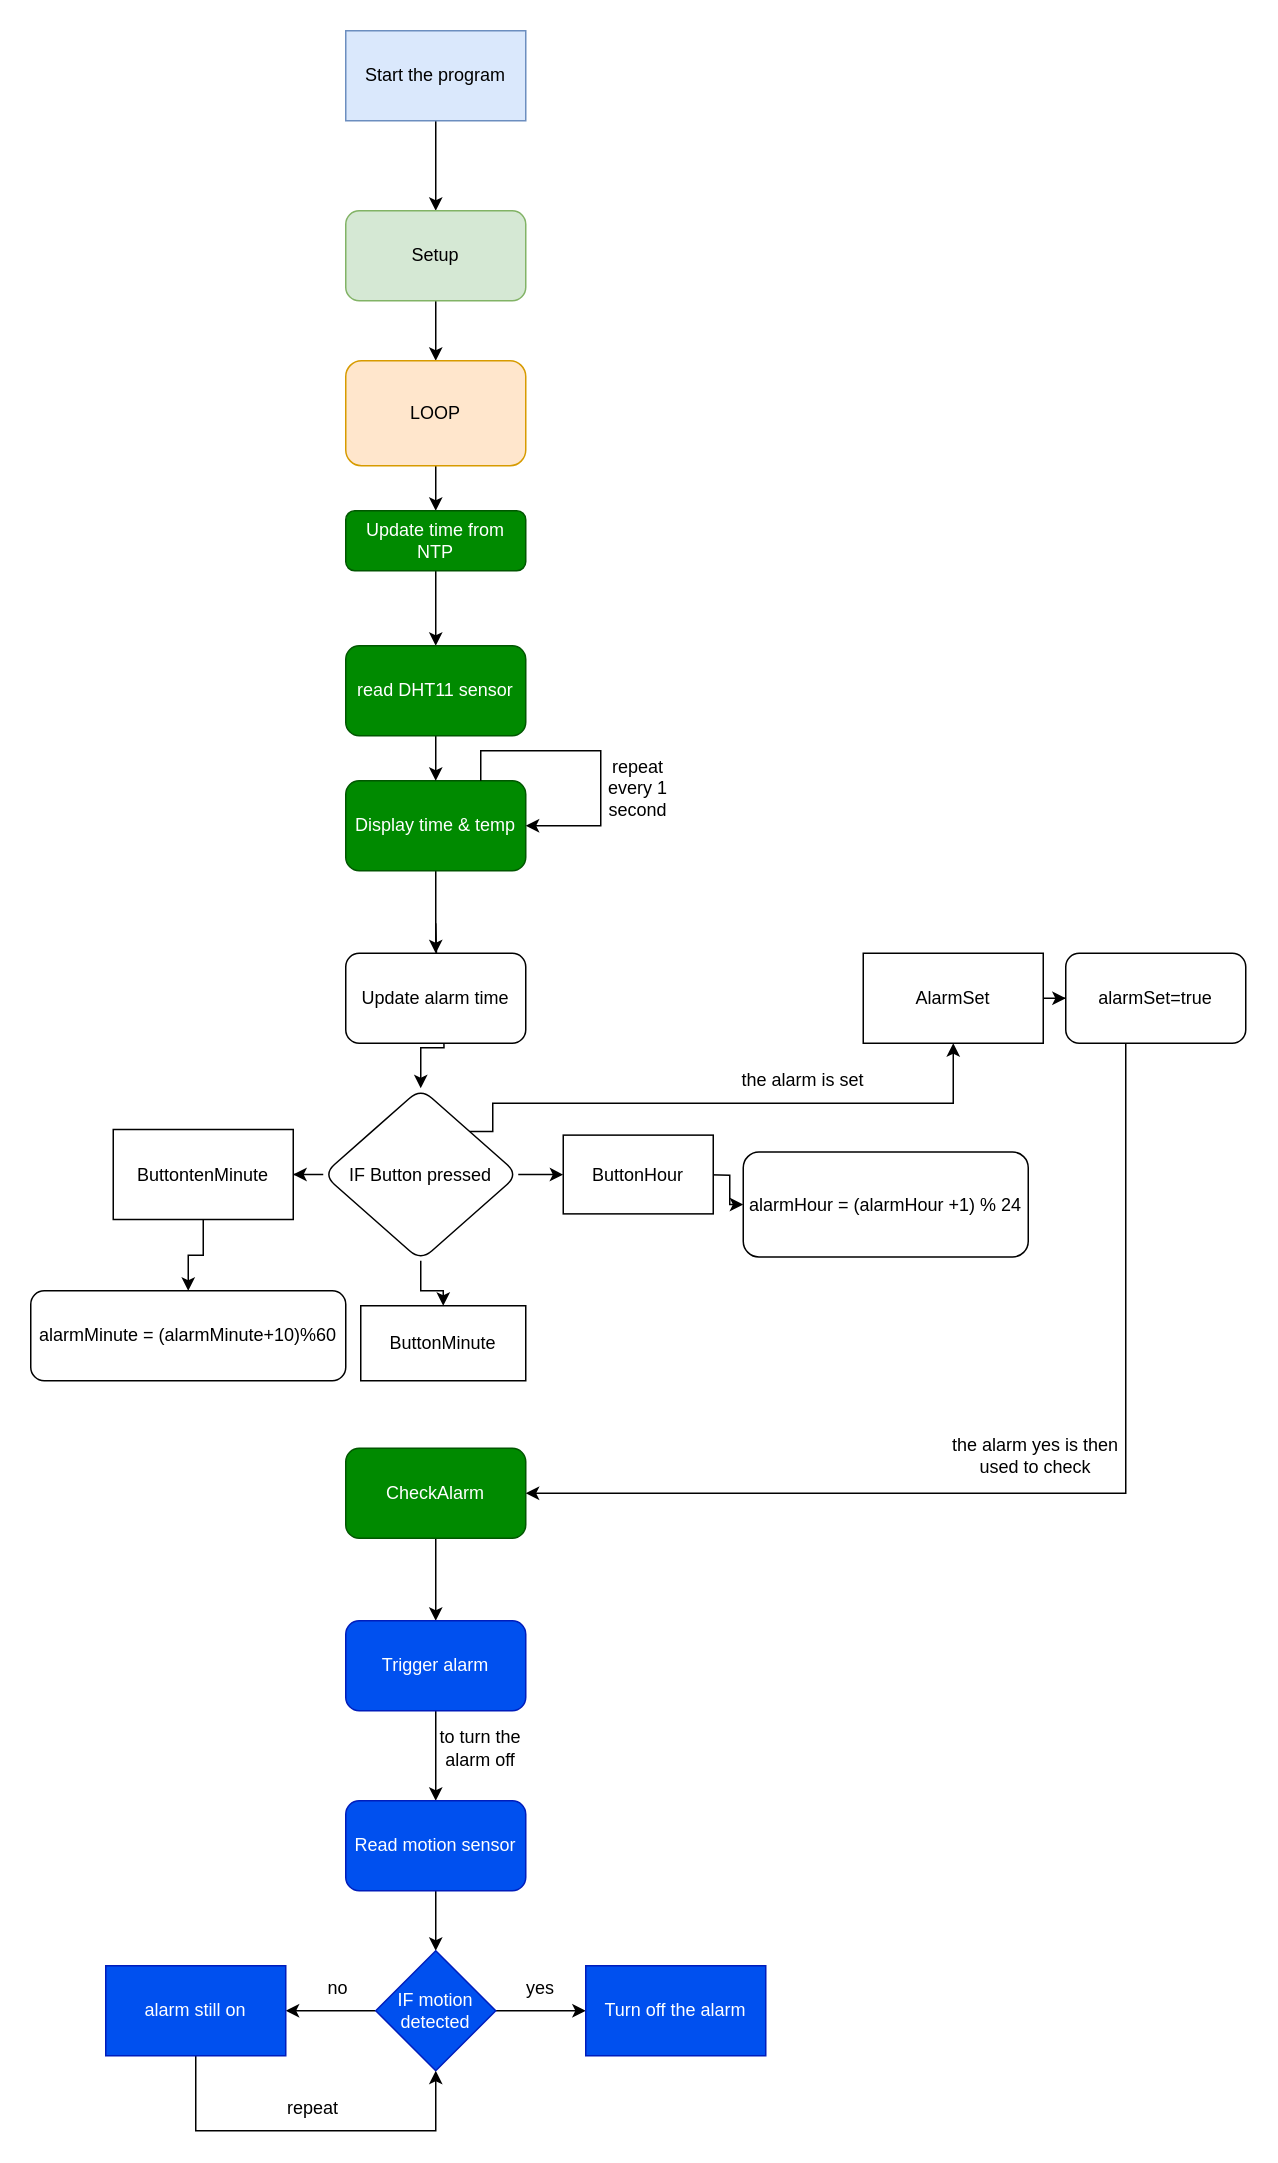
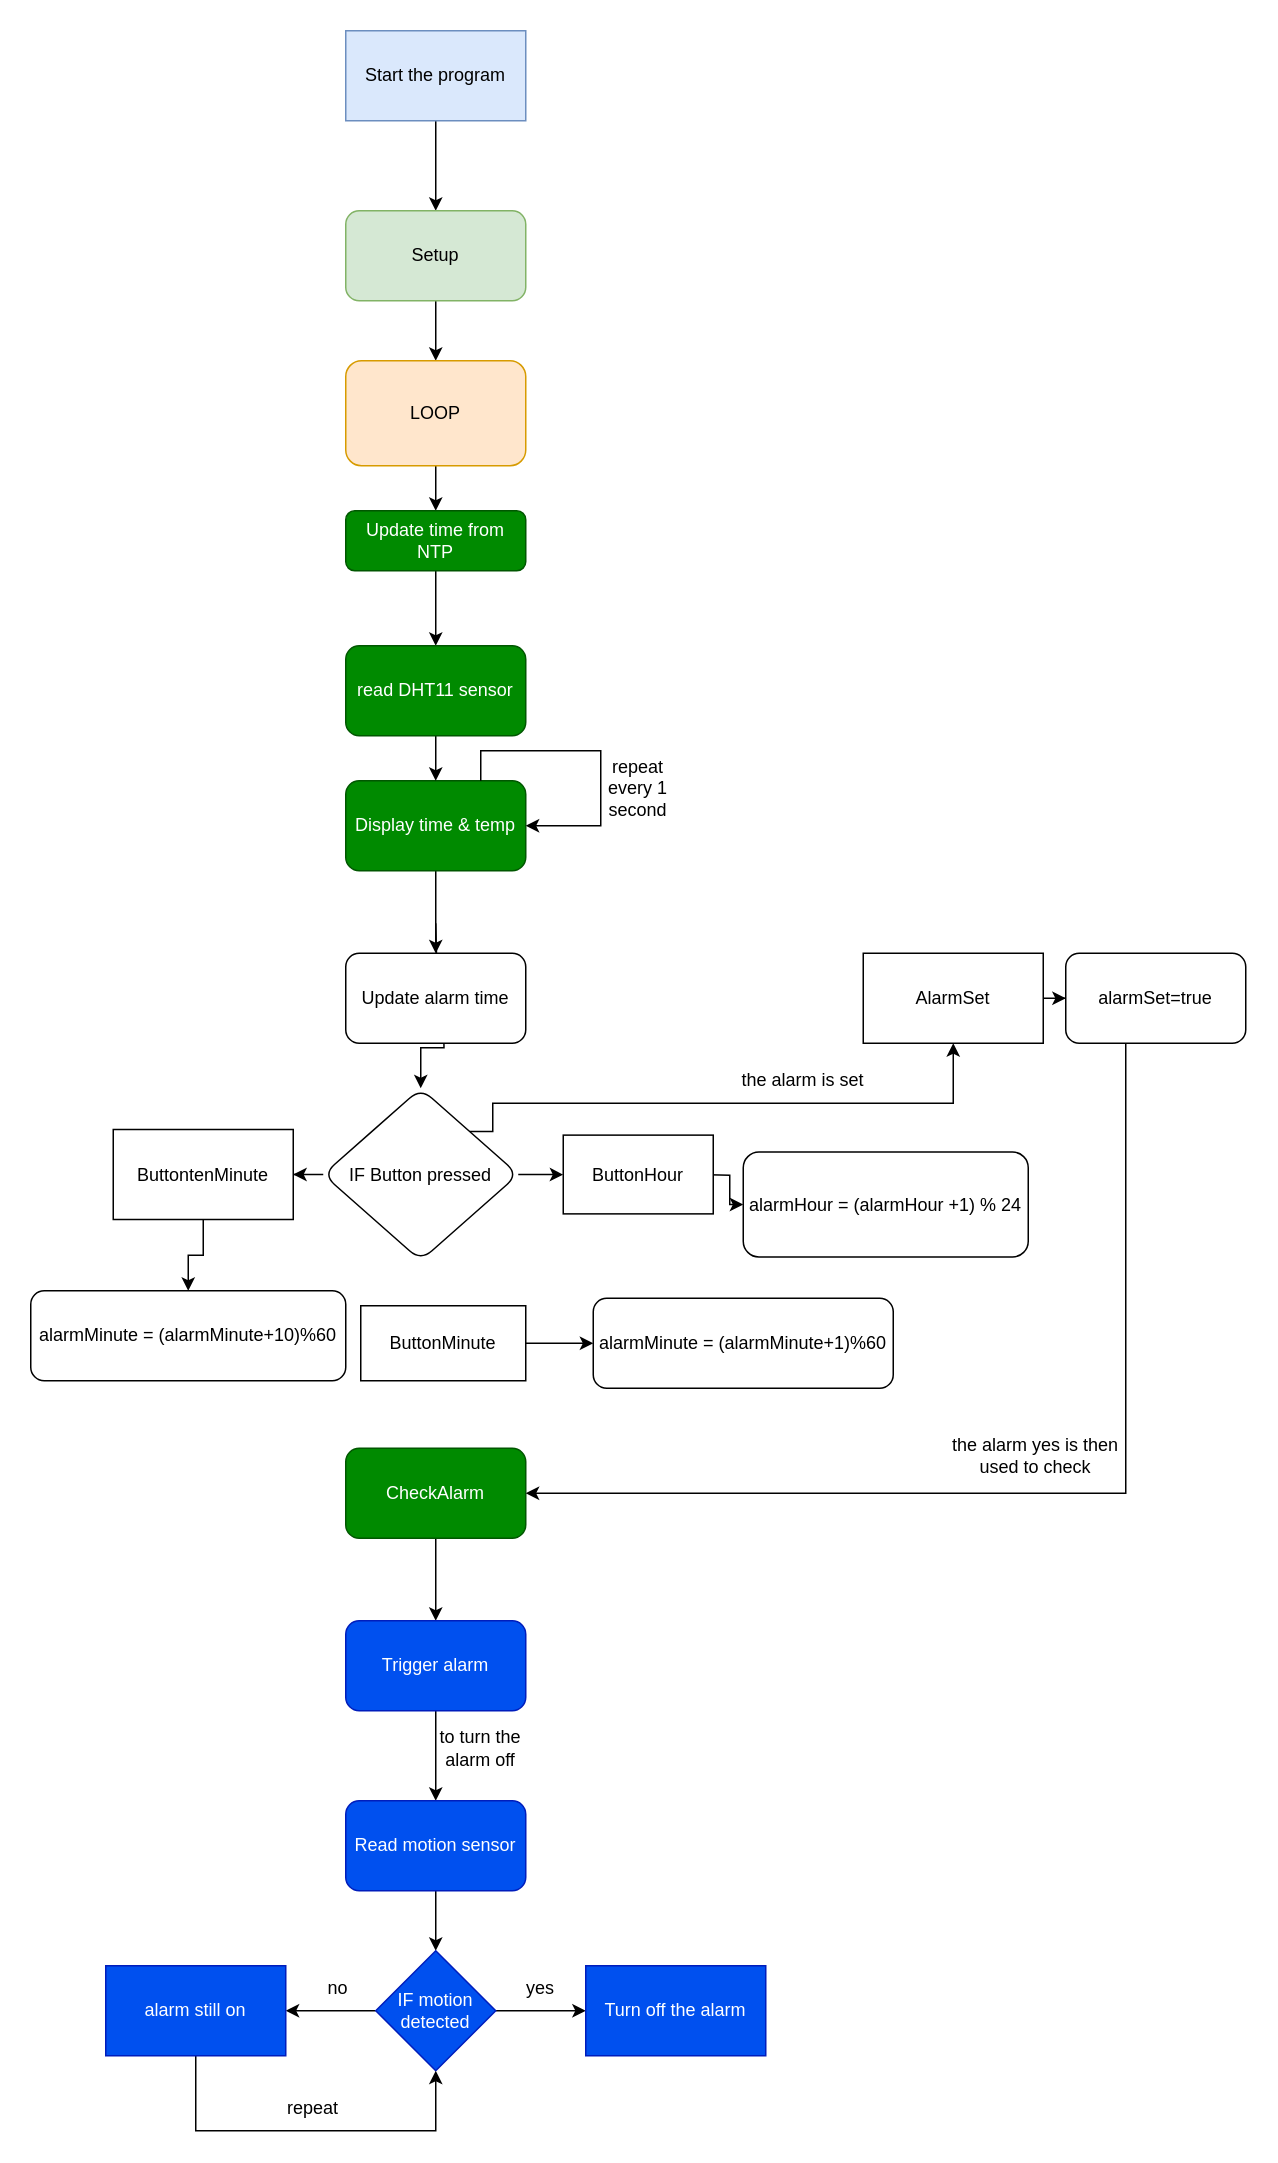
  <mxCell id="0" />
  <mxCell id="1" parent="0" />
  <mxCell id="2" value="" style="edgeStyle=orthogonalEdgeStyle;rounded=0;orthogonalLoop=1;jettySize=auto;html=1;" edge="1" parent="1" source="3" target="5"><mxGeometry relative="1" as="geometry" /></mxCell>
  <mxCell id="3" value="Start the program" style="rounded=0;whiteSpace=wrap;html=1;fillColor=#dae8fc;strokeColor=#6c8ebf;" vertex="1" parent="1"><mxGeometry x="230" y="20" width="120" height="60" as="geometry" /></mxCell>
  <mxCell id="4" value="" style="edgeStyle=orthogonalEdgeStyle;rounded=0;orthogonalLoop=1;jettySize=auto;html=1;" edge="1" parent="1" source="5" target="7"><mxGeometry relative="1" as="geometry" /></mxCell>
  <mxCell id="5" value="Setup" style="rounded=1;whiteSpace=wrap;html=1;fillColor=#d5e8d4;strokeColor=#82b366;" vertex="1" parent="1"><mxGeometry x="230" y="140" width="120" height="60" as="geometry" /></mxCell>
  <mxCell id="6" value="" style="edgeStyle=orthogonalEdgeStyle;rounded=0;orthogonalLoop=1;jettySize=auto;html=1;entryX=0.5;entryY=0;entryDx=0;entryDy=0;" edge="1" parent="1" source="7" target="36"><mxGeometry relative="1" as="geometry" /></mxCell>
  <mxCell id="7" value="LOOP" style="rounded=1;whiteSpace=wrap;html=1;fillColor=#ffe6cc;strokeColor=#d79b00;" vertex="1" parent="1"><mxGeometry x="230" y="240" width="120" height="70" as="geometry" /></mxCell>
  <mxCell id="8" style="edgeStyle=orthogonalEdgeStyle;rounded=0;orthogonalLoop=1;jettySize=auto;html=1;exitX=0.5;exitY=1;exitDx=0;exitDy=0;" edge="1" parent="1" target="12"><mxGeometry relative="1" as="geometry"><mxPoint x="290" y="615" as="sourcePoint" /></mxGeometry></mxCell>
  <mxCell id="9" value="" style="edgeStyle=orthogonalEdgeStyle;rounded=0;orthogonalLoop=1;jettySize=auto;html=1;" edge="1" parent="1" source="10" target="12"><mxGeometry relative="1" as="geometry" /></mxCell>
  <mxCell id="10" value="Display time &amp;amp; temp" style="rounded=1;whiteSpace=wrap;html=1;fillColor=#008a00;fontColor=#ffffff;strokeColor=#005700;" vertex="1" parent="1"><mxGeometry x="230" y="520" width="120" height="60" as="geometry" /></mxCell>
  <mxCell id="11" value="" style="edgeStyle=orthogonalEdgeStyle;rounded=0;orthogonalLoop=1;jettySize=auto;html=1;" edge="1" parent="1" target="17"><mxGeometry relative="1" as="geometry"><mxPoint x="295" y="670" as="sourcePoint" /></mxGeometry></mxCell>
  <mxCell id="12" value="Update alarm time" style="rounded=1;whiteSpace=wrap;html=1;" vertex="1" parent="1"><mxGeometry x="230" y="635" width="120" height="60" as="geometry" /></mxCell>
  <mxCell id="13" value="" style="edgeStyle=orthogonalEdgeStyle;rounded=0;orthogonalLoop=1;jettySize=auto;html=1;" edge="1" parent="1" source="17" target="20"><mxGeometry relative="1" as="geometry"><mxPoint x="385.026" y="782.474" as="targetPoint" /></mxGeometry></mxCell>
- <mxCell id="14" value="" style="edgeStyle=orthogonalEdgeStyle;rounded=0;orthogonalLoop=1;jettySize=auto;html=1;" edge="1" parent="1" source="17" target="22"><mxGeometry relative="1" as="geometry" /></mxCell>
  <mxCell id="15" value="" style="edgeStyle=orthogonalEdgeStyle;rounded=0;orthogonalLoop=1;jettySize=auto;html=1;" edge="1" parent="1" source="17" target="25"><mxGeometry relative="1" as="geometry" /></mxCell>
  <mxCell id="16" style="edgeStyle=orthogonalEdgeStyle;rounded=0;orthogonalLoop=1;jettySize=auto;html=1;exitX=1;exitY=0;exitDx=0;exitDy=0;entryX=0.5;entryY=1;entryDx=0;entryDy=0;" edge="1" parent="1" source="17" target="31"><mxGeometry relative="1" as="geometry"><Array as="points"><mxPoint x="328" y="735" /><mxPoint x="635" y="735" /></Array></mxGeometry></mxCell>
  <mxCell id="17" value="IF Button pressed" style="rhombus;whiteSpace=wrap;html=1;rounded=1;" vertex="1" parent="1"><mxGeometry x="215" y="725" width="130" height="115" as="geometry" /></mxCell>
  <mxCell id="18" value="" style="edgeStyle=orthogonalEdgeStyle;rounded=0;orthogonalLoop=1;jettySize=auto;html=1;" edge="1" parent="1" target="19"><mxGeometry relative="1" as="geometry"><mxPoint x="464.974" y="782.474" as="sourcePoint" /></mxGeometry></mxCell>
  <mxCell id="19" value="alarmHour = (alarmHour +1) % 24" style="whiteSpace=wrap;html=1;rounded=1;" vertex="1" parent="1"><mxGeometry x="495" y="767.5" width="190" height="70" as="geometry" /></mxCell>
  <mxCell id="20" value="ButtonHour" style="rounded=0;whiteSpace=wrap;html=1;" vertex="1" parent="1"><mxGeometry x="375" y="756.25" width="100" height="52.5" as="geometry" /></mxCell>
+ <mxCell id="21" value="" style="edgeStyle=orthogonalEdgeStyle;rounded=0;orthogonalLoop=1;jettySize=auto;html=1;" edge="1" parent="1" source="22" target="23"><mxGeometry relative="1" as="geometry" /></mxCell>
  <mxCell id="22" value="ButtonMinute" style="rounded=0;whiteSpace=wrap;html=1;" vertex="1" parent="1"><mxGeometry x="240" y="870" width="110" height="50" as="geometry" /></mxCell>
+ <mxCell id="23" value="alarmMinute = (alarmMinute+1)%60" style="rounded=1;whiteSpace=wrap;html=1;" vertex="1" parent="1"><mxGeometry x="395" y="865" width="200" height="60" as="geometry" /></mxCell>
  <mxCell id="24" value="" style="edgeStyle=orthogonalEdgeStyle;rounded=0;orthogonalLoop=1;jettySize=auto;html=1;" edge="1" parent="1" source="25" target="26"><mxGeometry relative="1" as="geometry" /></mxCell>
  <mxCell id="25" value="ButtontenMinute" style="rounded=0;whiteSpace=wrap;html=1;" vertex="1" parent="1"><mxGeometry x="75" y="752.5" width="120" height="60" as="geometry" /></mxCell>
  <mxCell id="26" value="alarmMinute = (alarmMinute+10)%60" style="rounded=1;whiteSpace=wrap;html=1;" vertex="1" parent="1"><mxGeometry x="20" y="860" width="210" height="60" as="geometry" /></mxCell>
  <mxCell id="27" value="" style="edgeStyle=orthogonalEdgeStyle;rounded=0;orthogonalLoop=1;jettySize=auto;html=1;" edge="1" parent="1" source="28" target="40"><mxGeometry relative="1" as="geometry" /></mxCell>
  <mxCell id="28" value="CheckAlarm" style="whiteSpace=wrap;html=1;fillColor=#008a00;strokeColor=#005700;fontColor=#ffffff;rounded=1;" vertex="1" parent="1"><mxGeometry x="230" y="965" width="120" height="60" as="geometry" /></mxCell>
  <mxCell id="29" style="edgeStyle=orthogonalEdgeStyle;rounded=0;orthogonalLoop=1;jettySize=auto;html=1;entryX=1;entryY=0.5;entryDx=0;entryDy=0;" edge="1" parent="1" source="34" target="28"><mxGeometry relative="1" as="geometry"><Array as="points"><mxPoint x="750" y="995" /><mxPoint x="350" y="995" /></Array></mxGeometry></mxCell>
  <mxCell id="30" value="" style="edgeStyle=orthogonalEdgeStyle;rounded=0;orthogonalLoop=1;jettySize=auto;html=1;" edge="1" parent="1" source="31" target="34"><mxGeometry relative="1" as="geometry" /></mxCell>
  <mxCell id="31" value="AlarmSet" style="rounded=0;whiteSpace=wrap;html=1;" vertex="1" parent="1"><mxGeometry x="575" y="635" width="120" height="60" as="geometry" /></mxCell>
  <mxCell id="32" value="the alarm is set" style="text;html=1;align=center;verticalAlign=middle;whiteSpace=wrap;rounded=0;" vertex="1" parent="1"><mxGeometry x="485" y="705" width="100" height="30" as="geometry" /></mxCell>
  <mxCell id="33" value="the alarm yes is then used to check" style="text;html=1;align=center;verticalAlign=middle;whiteSpace=wrap;rounded=0;" vertex="1" parent="1"><mxGeometry x="630" y="955" width="120" height="30" as="geometry" /></mxCell>
  <mxCell id="34" value="alarmSet=true" style="rounded=1;whiteSpace=wrap;html=1;" vertex="1" parent="1"><mxGeometry x="710" y="635" width="120" height="60" as="geometry" /></mxCell>
  <mxCell id="35" value="" style="edgeStyle=orthogonalEdgeStyle;rounded=0;orthogonalLoop=1;jettySize=auto;html=1;entryX=0.5;entryY=0;entryDx=0;entryDy=0;" edge="1" parent="1" source="36" target="38"><mxGeometry relative="1" as="geometry" /></mxCell>
  <mxCell id="36" value="Update time from NTP" style="rounded=1;whiteSpace=wrap;html=1;fillColor=#008a00;fontColor=#ffffff;strokeColor=#005700;" vertex="1" parent="1"><mxGeometry x="230" y="340" width="120" height="40" as="geometry" /></mxCell>
  <mxCell id="37" value="" style="edgeStyle=orthogonalEdgeStyle;rounded=0;orthogonalLoop=1;jettySize=auto;html=1;" edge="1" parent="1" source="38" target="10"><mxGeometry relative="1" as="geometry" /></mxCell>
  <mxCell id="38" value="read DHT11 sensor" style="rounded=1;whiteSpace=wrap;html=1;fillColor=#008a00;fontColor=#ffffff;strokeColor=#005700;" vertex="1" parent="1"><mxGeometry x="230" y="430" width="120" height="60" as="geometry" /></mxCell>
  <mxCell id="39" value="" style="edgeStyle=orthogonalEdgeStyle;rounded=0;orthogonalLoop=1;jettySize=auto;html=1;" edge="1" parent="1" source="40" target="42"><mxGeometry relative="1" as="geometry" /></mxCell>
  <mxCell id="40" value="Trigger alarm" style="rounded=1;whiteSpace=wrap;html=1;fillColor=#0050ef;fontColor=#ffffff;strokeColor=#001DBC;" vertex="1" parent="1"><mxGeometry x="230" y="1080" width="120" height="60" as="geometry" /></mxCell>
  <mxCell id="41" value="" style="edgeStyle=orthogonalEdgeStyle;rounded=0;orthogonalLoop=1;jettySize=auto;html=1;" edge="1" parent="1" source="42" target="46"><mxGeometry relative="1" as="geometry" /></mxCell>
  <mxCell id="42" value="Read motion sensor" style="rounded=1;whiteSpace=wrap;html=1;fillColor=#0050ef;fontColor=#ffffff;strokeColor=#001DBC;" vertex="1" parent="1"><mxGeometry x="230" y="1200" width="120" height="60" as="geometry" /></mxCell>
  <mxCell id="43" value="to turn the alarm off" style="text;html=1;align=center;verticalAlign=middle;whiteSpace=wrap;rounded=0;" vertex="1" parent="1"><mxGeometry x="290" y="1150" width="60" height="30" as="geometry" /></mxCell>
  <mxCell id="44" value="" style="edgeStyle=orthogonalEdgeStyle;rounded=0;orthogonalLoop=1;jettySize=auto;html=1;" edge="1" parent="1" source="46" target="47"><mxGeometry relative="1" as="geometry" /></mxCell>
  <mxCell id="45" value="" style="edgeStyle=orthogonalEdgeStyle;rounded=0;orthogonalLoop=1;jettySize=auto;html=1;" edge="1" parent="1" source="46" target="49"><mxGeometry relative="1" as="geometry" /></mxCell>
  <mxCell id="46" value="IF motion detected" style="rhombus;whiteSpace=wrap;html=1;fillColor=#0050ef;fontColor=#ffffff;strokeColor=#001DBC;" vertex="1" parent="1"><mxGeometry x="250" y="1300" width="80" height="80" as="geometry" /></mxCell>
  <mxCell id="47" value="Turn off the alarm" style="whiteSpace=wrap;html=1;fillColor=#0050ef;strokeColor=#001DBC;fontColor=#ffffff;" vertex="1" parent="1"><mxGeometry x="390" y="1310" width="120" height="60" as="geometry" /></mxCell>
  <mxCell id="48" style="edgeStyle=orthogonalEdgeStyle;rounded=0;orthogonalLoop=1;jettySize=auto;html=1;" edge="1" parent="1" source="49" target="46"><mxGeometry relative="1" as="geometry"><Array as="points"><mxPoint x="130" y="1420" /><mxPoint x="290" y="1420" /></Array></mxGeometry></mxCell>
  <mxCell id="49" value="alarm still on" style="whiteSpace=wrap;html=1;fillColor=#0050ef;strokeColor=#001DBC;fontColor=#ffffff;" vertex="1" parent="1"><mxGeometry x="70" y="1310" width="120" height="60" as="geometry" /></mxCell>
  <mxCell id="50" value="yes" style="text;html=1;align=center;verticalAlign=middle;whiteSpace=wrap;rounded=0;" vertex="1" parent="1"><mxGeometry x="330" y="1310" width="60" height="30" as="geometry" /></mxCell>
  <mxCell id="51" value="no" style="text;html=1;align=center;verticalAlign=middle;whiteSpace=wrap;rounded=0;" vertex="1" parent="1"><mxGeometry x="195" y="1310" width="60" height="30" as="geometry" /></mxCell>
  <mxCell id="52" style="edgeStyle=orthogonalEdgeStyle;rounded=0;orthogonalLoop=1;jettySize=auto;html=1;exitX=0.75;exitY=0;exitDx=0;exitDy=0;" edge="1" parent="1" source="10" target="10"><mxGeometry relative="1" as="geometry"><Array as="points"><mxPoint x="320" y="500" /><mxPoint x="400" y="500" /><mxPoint x="400" y="550" /></Array></mxGeometry></mxCell>
  <mxCell id="53" value="repeat every 1 second" style="text;html=1;align=center;verticalAlign=middle;whiteSpace=wrap;rounded=0;" vertex="1" parent="1"><mxGeometry x="395" y="510" width="60" height="30" as="geometry" /></mxCell>
  <mxCell id="54" value="repeat&amp;nbsp;" style="text;html=1;align=center;verticalAlign=middle;whiteSpace=wrap;rounded=0;" vertex="1" parent="1"><mxGeometry x="180" y="1390" width="60" height="30" as="geometry" /></mxCell>
